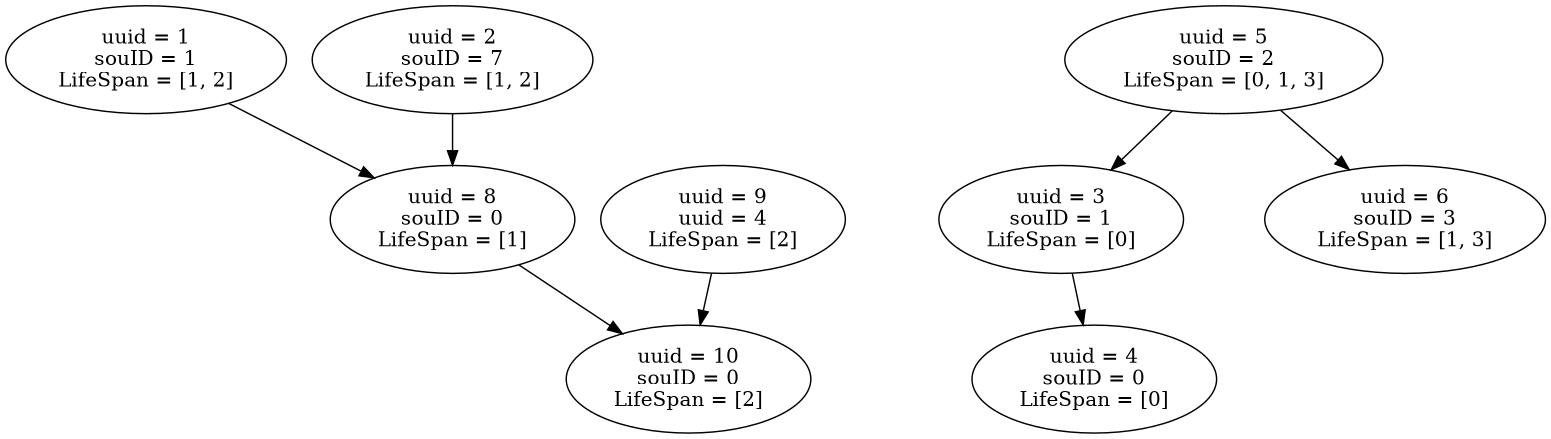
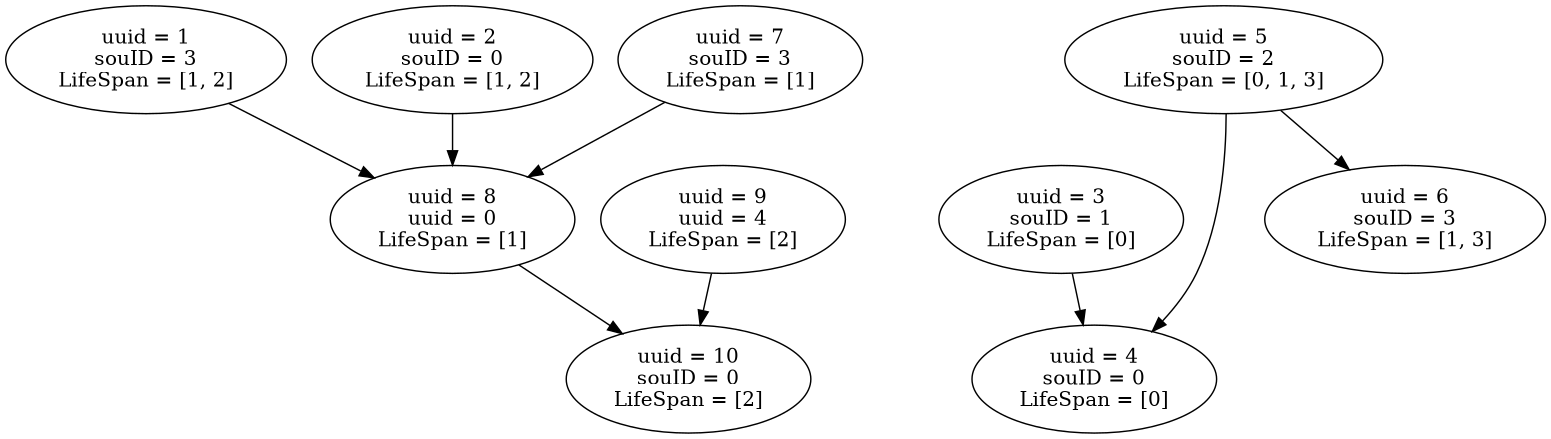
  digraph {
-   n1 [label="uuid = 1\nsouID = 1\nLifeSpan = [1, 2]"]
-   n2 [label="uuid = 8\nsouID = 0\nLifeSpan = [1]"]
-   n3 [label="uuid = 2\nsouID = 7\nLifeSpan = [1, 2]"]
+   n1 [label="uuid = 1\nsouID = 3\nLifeSpan = [1, 2]"]
+   n2 [label="uuid = 8\nuuid = 0\nLifeSpan = [1]"]
+   n3 [label="uuid = 2\nsouID = 0\nLifeSpan = [1, 2]"]
    n4 [label="uuid = 10\nsouID = 0\nLifeSpan = [2]"]
    n5 [label="uuid = 3\nsouID = 1\nLifeSpan = [0]"]
    n6 [label="uuid = 4\nsouID = 0\nLifeSpan = [0]"]
    n7 [label="uuid = 5\nsouID = 2\nLifeSpan = [0, 1, 3]"]
    n8 [label="uuid = 6\nsouID = 3\nLifeSpan = [1, 3]"]
+   n9 [label="uuid = 7\nsouID = 3\nLifeSpan = [1]"]
    n10 [label="uuid = 9\nuuid = 4\nLifeSpan = [2]"]
    n1 -> n2
    n2 -> n4
    n3 -> n2
    n5 -> n6
-   n7 -> n5
+   n7 -> n6
    n7 -> n8
+   n9 -> n2
    n10 -> n4
  }
